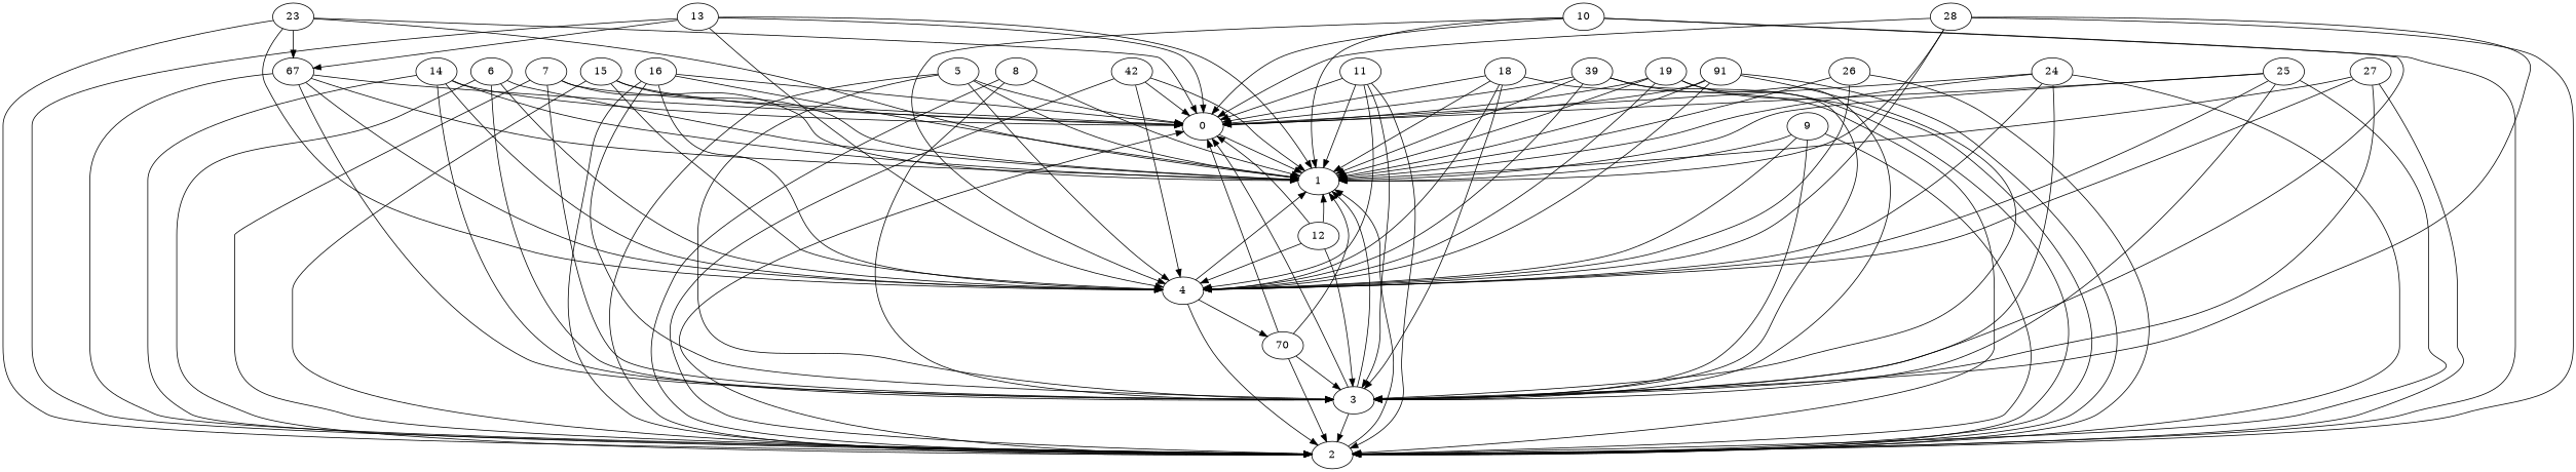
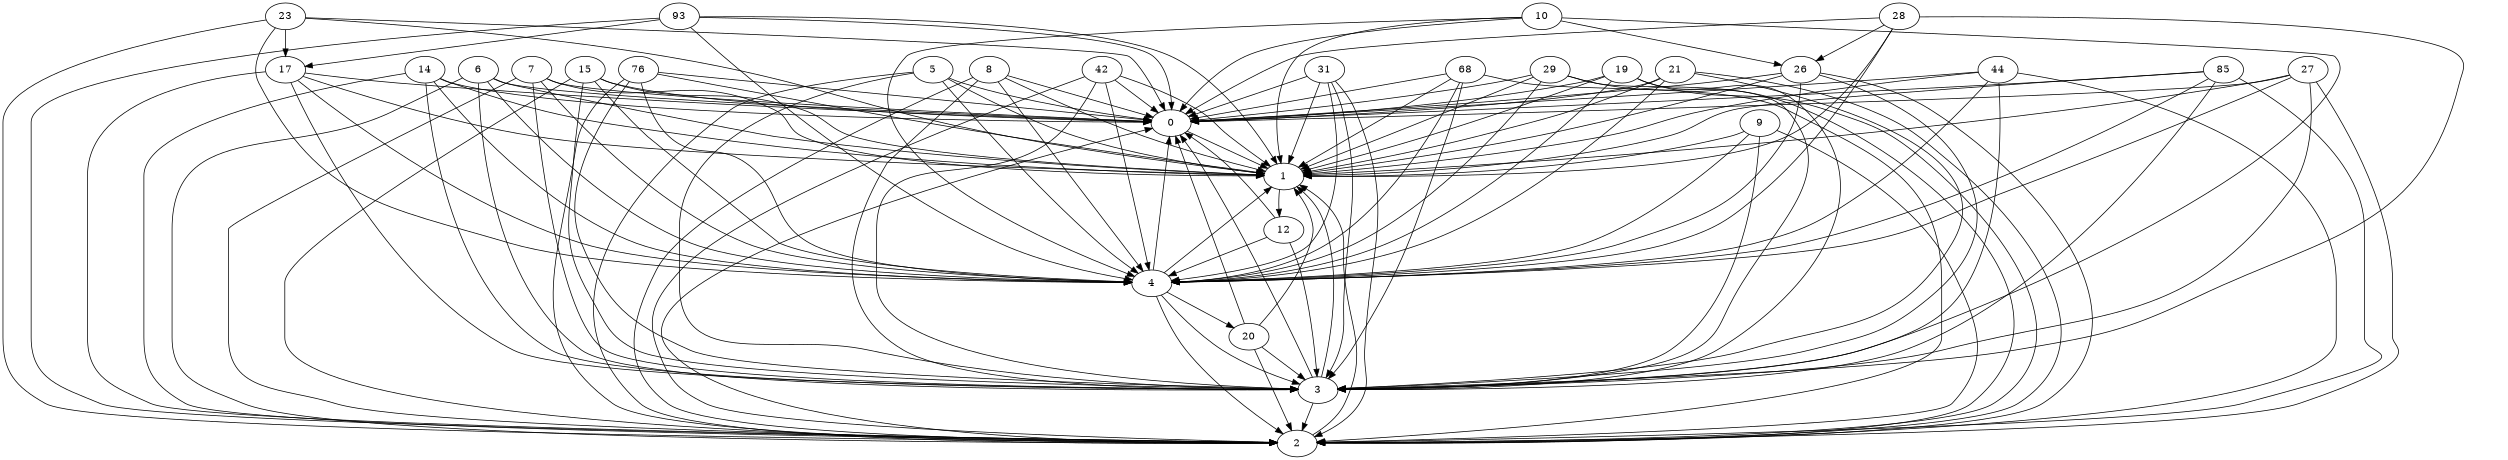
  digraph {
    fontname="DejaVu Serif"
    node [fontname="DejaVu Serif"]
    edge [fontname="DejaVu Serif"]
    0
    1
    2
    3
    4
-   20 [label=70]
+   20
    5
    6
    7
    8
    9
    10
-   11
+   11 [label=31]
    12
-   13
-   17 [label=67]
+   13 [label=93]
+   17
    14
    15
-   16
-   18
+   16 [label=76]
+   18 [label=68]
    19
-   21 [label=91]
+   21
    n23 [label=42]
    23
-   24
-   25
+   24 [label=44]
+   25 [label=85]
    26
    27
    28
-   29 [label=39]
+   29
    0 -> 1
    2 -> 0
    2 -> 1
    3 -> 0
    3 -> 1
    3 -> 2
+   4 -> 0
    4 -> 1
    4 -> 2
+   4 -> 3
    4 -> 20
    20 -> 0
    20 -> 1
    20 -> 2
    20 -> 3
    5 -> 0
    5 -> 1
    5 -> 2
    5 -> 3
    5 -> 4
+   6 -> 0
    6 -> 1
    6 -> 2
    6 -> 3
    6 -> 4
    7 -> 0
    7 -> 1
    7 -> 2
    7 -> 3
+   7 -> 4
+   8 -> 0
    8 -> 1
    8 -> 2
    8 -> 3
+   8 -> 4
    9 -> 1
    9 -> 2
    9 -> 3
    9 -> 4
    10 -> 0
    10 -> 1
-   10 -> 2
+   10 -> 26
    10 -> 3
    10 -> 4
    11 -> 0
    11 -> 1
    11 -> 2
    11 -> 3
    11 -> 4
    12 -> 0
-   12 -> 1
+   1 -> 12
    12 -> 3
    12 -> 4
    13 -> 0
    13 -> 1
    13 -> 2
    13 -> 4
    13 -> 17
    17 -> 0
    17 -> 1
    17 -> 2
    17 -> 3
    17 -> 4
    14 -> 0
    14 -> 1
    14 -> 2
    14 -> 3
    14 -> 4
    15 -> 0
    15 -> 1
    15 -> 2
+   15 -> 3
    15 -> 4
    16 -> 0
    16 -> 1
    16 -> 2
    16 -> 3
    16 -> 4
    18 -> 0
    18 -> 1
    18 -> 2
    18 -> 3
    18 -> 4
    19 -> 0
    19 -> 1
    19 -> 2
    19 -> 3
    19 -> 4
    21 -> 0
    21 -> 1
    21 -> 2
    21 -> 3
    21 -> 4
    n23 -> 0
    n23 -> 1
    n23 -> 2
+   n23 -> 3
    n23 -> 4
    23 -> 0
    23 -> 1
    23 -> 2
    23 -> 4
    23 -> 17
    24 -> 0
    24 -> 1
    24 -> 2
    24 -> 3
    24 -> 4
    25 -> 0
    25 -> 1
    25 -> 2
    25 -> 3
    25 -> 4
+   26 -> 0
    26 -> 1
    26 -> 2
+   26 -> 3
    26 -> 4
+   27 -> 0
    27 -> 1
    27 -> 2
    27 -> 3
    27 -> 4
    28 -> 0
    28 -> 1
-   28 -> 2
+   28 -> 26
    28 -> 3
    28 -> 4
    29 -> 0
    29 -> 1
    29 -> 2
    29 -> 3
    29 -> 4
  }
